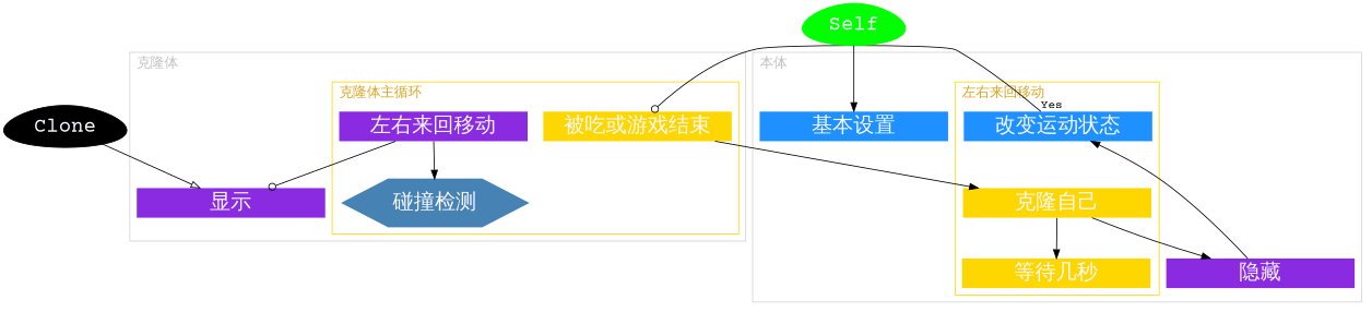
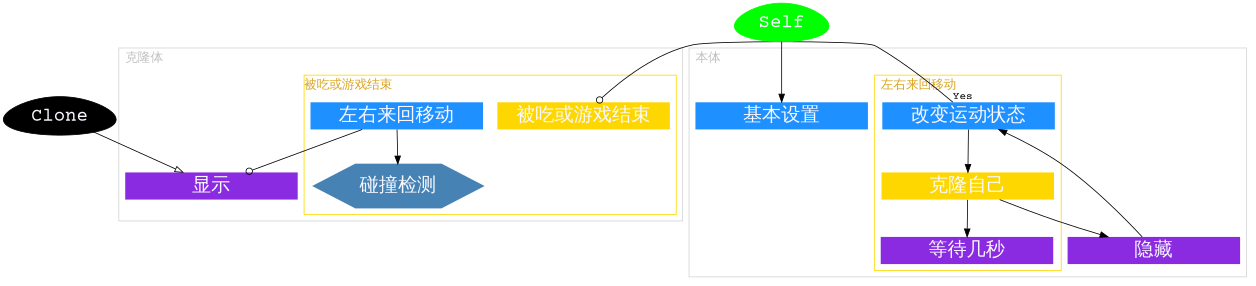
  digraph {
    fontname="Courier Prime"
    node [color=transparent fillcolor=DodgerBlue fontcolor=ghostwhite fontname="Courier Prime" fontsize=24 shape=rect style=filled]
    edge [arrowhead=normal fontname="Courier Prime"]
    n1 [height=0.3 label="改变运动状态" width=3.0]
    n2 [fillcolor=Gold height=0.3 label="克隆自己" width=3.0]
-   n3 [fillcolor=Gold height=0.3 label="等待几秒" width=3.0]
+   n3 [fillcolor=BlueViolet height=0.3 label="等待几秒" width=3.0]
    n4 [height=0.3 label="基本设置" width=3.0]
    n5 [fillcolor=BlueViolet height=0.3 label="隐藏" width=3.0]
    n6 [fillcolor=steelblue height=0.3 label="碰撞检测" shape=hexagon width=3.0]
    n7 [fillcolor=Gold height=0.3 label="被吃或游戏结束" width=3.0]
-   n8 [fillcolor=BlueViolet height=0.3 label="左右来回移动" width=3.0]
+   n8 [height=0.3 label="左右来回移动" width=3.0]
    n9 [fillcolor=BlueViolet height=0.3 label="显示" width=3.0]
    Self [color=Green height=0.2 shape=egg width=0.4 fillcolor=""]
    Clone [color=Black height=0.2 shape=egg width=0.4 fillcolor=""]
    subgraph sub_1 {
      bgcolor=white
      color=LightGrey
      fontcolor=Grey
      fontsize=16
      Self
      Clone
      subgraph cluster_2 {
        bgcolor=white
        color=LightGrey
        fontcolor=Grey
        fontsize=16
        label="本体"
        labeljust=l
        n4
        n5
        subgraph cluster_3 {
          bgcolor=white
          color=Gold
          fontcolor=Goldenrod
          fontsize=16
          label="左右来回移动"
          labeljust=l
          n1
          n2
          n3
        }
      }
      subgraph cluster_4 {
        bgcolor=white
        color=LightGrey
        fontcolor=Grey
        fontsize=16
        label="克隆体"
        labeljust=l
        n9
        subgraph cluster_5 {
          bgcolor=white
          color=Gold
          fontcolor=Goldenrod
          fontsize=16
-         label="克隆体主循环"
+         label="被吃或游戏结束"
          labeljust=l
          n6
          n7
          n8
        }
      }
    }
-   n7 -> n2
+   n1 -> n2
    n1 -> n7 [arrowhead=odot taillabel=Yes]
    n2 -> n3
    n2 -> n5
    n5 -> n1
    n8 -> n6
    n8 -> n9 [arrowhead=odot]
    Self -> n4
    Clone -> n9 [arrowhead=onormal]
  }
